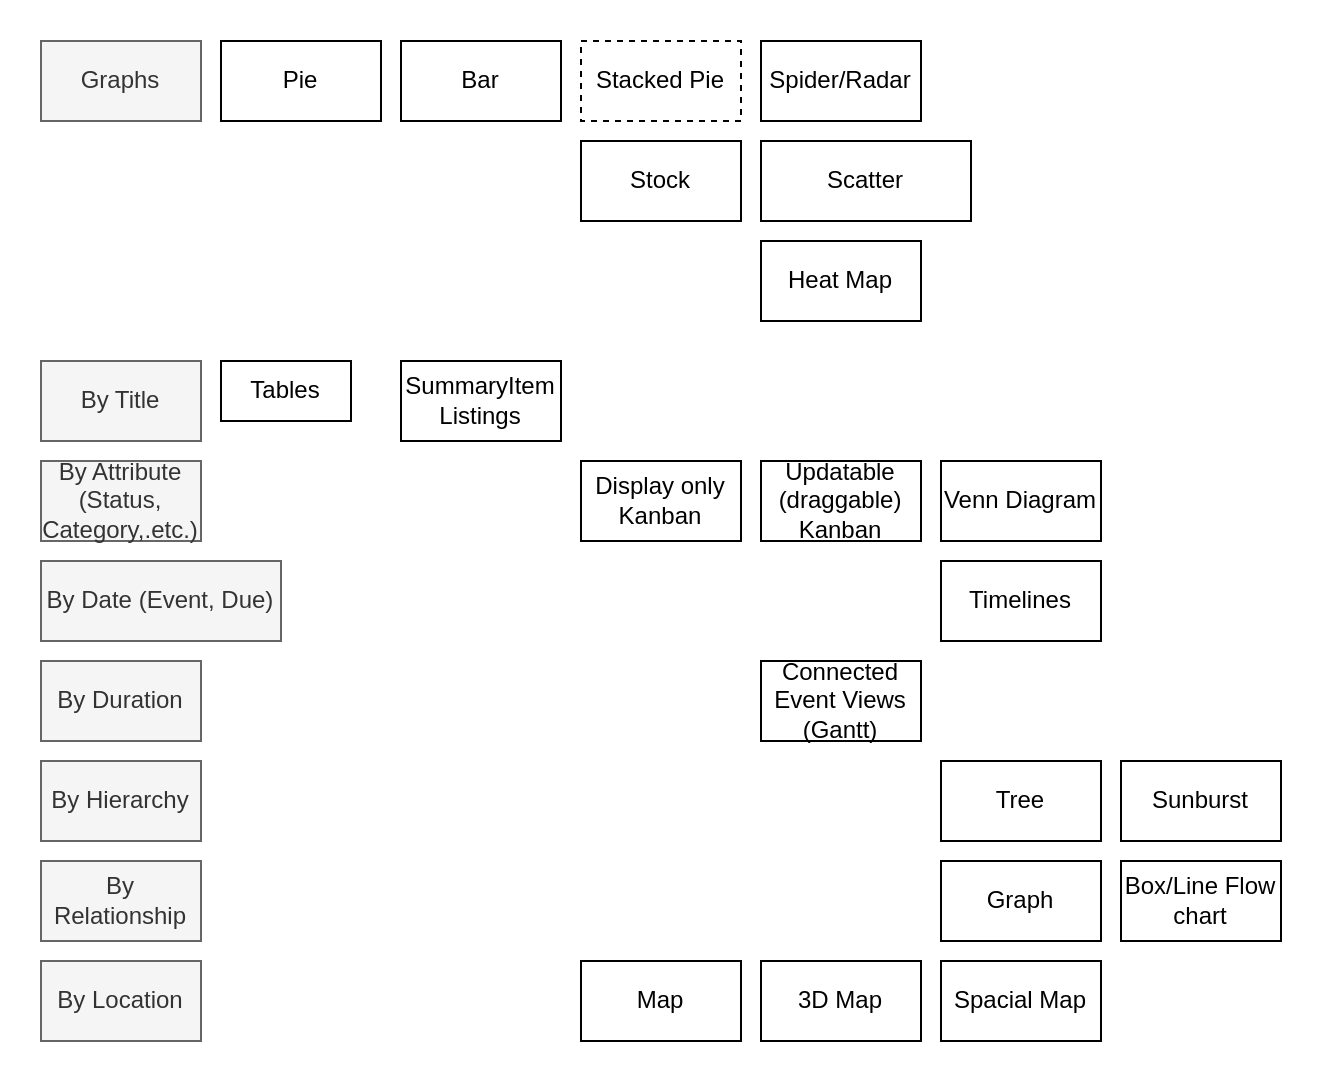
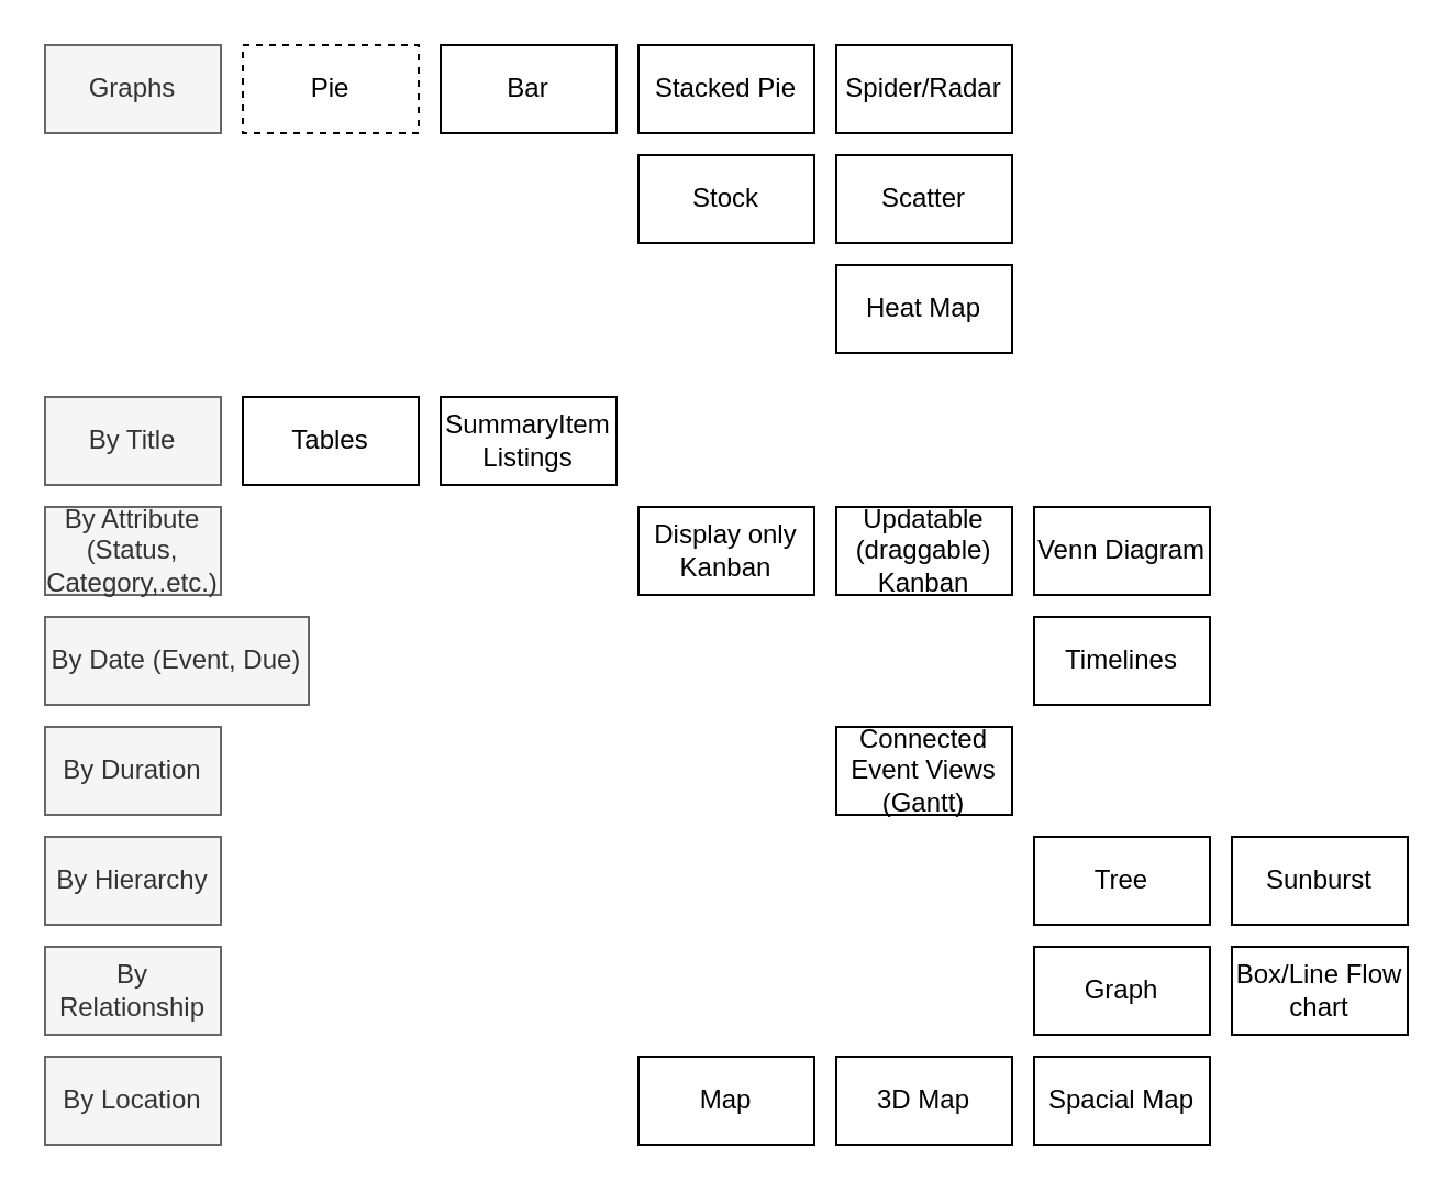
  <mxCell id="0" />
  <mxCell id="1" parent="0" />
  <mxCell id="2" value="By Title" style="rounded=0;whiteSpace=wrap;html=1;fillColor=#f5f5f5;strokeColor=#666666;fontColor=#333333;" vertex="1" parent="1"><mxGeometry x="20" y="180" width="80" height="40" as="geometry" /></mxCell>
  <mxCell id="3" value="By Date (Event, Due)" style="rounded=0;whiteSpace=wrap;html=1;fillColor=#f5f5f5;strokeColor=#666666;fontColor=#333333;" vertex="1" parent="1"><mxGeometry x="20" y="280" width="120" height="40" as="geometry" /></mxCell>
  <mxCell id="4" value="Connected Event Views (Gantt)" style="rounded=0;whiteSpace=wrap;html=1;" vertex="1" parent="1"><mxGeometry x="380" y="330" width="80" height="40" as="geometry" /></mxCell>
- <mxCell id="5" value="Tables" style="rounded=0;whiteSpace=wrap;html=1;" vertex="1" parent="1"><mxGeometry x="110" y="180" width="65" height="30" as="geometry" /></mxCell>
+ <mxCell id="5" value="Tables" style="rounded=0;whiteSpace=wrap;html=1;" vertex="1" parent="1"><mxGeometry x="110" y="180" width="80" height="40" as="geometry" /></mxCell>
  <mxCell id="6" value="SummaryItem Listings" style="rounded=0;whiteSpace=wrap;html=1;" vertex="1" parent="1"><mxGeometry x="200" y="180" width="80" height="40" as="geometry" /></mxCell>
  <mxCell id="7" value="By Attribute&lt;br&gt;(Status, Category,.etc.)" style="rounded=0;whiteSpace=wrap;html=1;fillColor=#f5f5f5;strokeColor=#666666;fontColor=#333333;" vertex="1" parent="1"><mxGeometry x="20" y="230" width="80" height="40" as="geometry" /></mxCell>
  <mxCell id="8" value="Display only&lt;br&gt;Kanban" style="rounded=0;whiteSpace=wrap;html=1;" vertex="1" parent="1"><mxGeometry x="290" y="230" width="80" height="40" as="geometry" /></mxCell>
  <mxCell id="9" value="Updatable (draggable) Kanban" style="rounded=0;whiteSpace=wrap;html=1;" vertex="1" parent="1"><mxGeometry x="380" y="230" width="80" height="40" as="geometry" /></mxCell>
  <mxCell id="10" value="By Relationship" style="rounded=0;whiteSpace=wrap;html=1;fillColor=#f5f5f5;strokeColor=#666666;fontColor=#333333;" vertex="1" parent="1"><mxGeometry x="20" y="430" width="80" height="40" as="geometry" /></mxCell>
  <mxCell id="11" value="Tree" style="rounded=0;whiteSpace=wrap;html=1;" vertex="1" parent="1"><mxGeometry x="470" y="380" width="80" height="40" as="geometry" /></mxCell>
  <mxCell id="12" value="By Hierarchy" style="rounded=0;whiteSpace=wrap;html=1;fillColor=#f5f5f5;strokeColor=#666666;fontColor=#333333;" vertex="1" parent="1"><mxGeometry x="20" y="380" width="80" height="40" as="geometry" /></mxCell>
  <mxCell id="13" value="Graph" style="rounded=0;whiteSpace=wrap;html=1;" vertex="1" parent="1"><mxGeometry x="470" y="430" width="80" height="40" as="geometry" /></mxCell>
  <mxCell id="14" value="Box/Line Flow chart" style="rounded=0;whiteSpace=wrap;html=1;" vertex="1" parent="1"><mxGeometry x="560" y="430" width="80" height="40" as="geometry" /></mxCell>
  <mxCell id="15" value="By Location" style="rounded=0;whiteSpace=wrap;html=1;fillColor=#f5f5f5;strokeColor=#666666;fontColor=#333333;" vertex="1" parent="1"><mxGeometry x="20" y="480" width="80" height="40" as="geometry" /></mxCell>
  <mxCell id="16" value="Map" style="rounded=0;whiteSpace=wrap;html=1;" vertex="1" parent="1"><mxGeometry x="290" y="480" width="80" height="40" as="geometry" /></mxCell>
  <mxCell id="17" value="3D Map" style="rounded=0;whiteSpace=wrap;html=1;" vertex="1" parent="1"><mxGeometry x="380" y="480" width="80" height="40" as="geometry" /></mxCell>
  <mxCell id="18" value="Spacial Map" style="rounded=0;whiteSpace=wrap;html=1;" vertex="1" parent="1"><mxGeometry x="470" y="480" width="80" height="40" as="geometry" /></mxCell>
  <mxCell id="19" value="By Duration" style="rounded=0;whiteSpace=wrap;html=1;fillColor=#f5f5f5;strokeColor=#666666;fontColor=#333333;" vertex="1" parent="1"><mxGeometry x="20" y="330" width="80" height="40" as="geometry" /></mxCell>
  <mxCell id="20" value="Graphs" style="rounded=0;whiteSpace=wrap;html=1;fillColor=#f5f5f5;strokeColor=#666666;fontColor=#333333;" vertex="1" parent="1"><mxGeometry x="20" y="20" width="80" height="40" as="geometry" /></mxCell>
  <mxCell id="21" value="Bar" style="rounded=0;whiteSpace=wrap;html=1;" vertex="1" parent="1"><mxGeometry x="200" y="20" width="80" height="40" as="geometry" /></mxCell>
- <mxCell id="22" value="Pie" style="rounded=0;whiteSpace=wrap;html=1;" vertex="1" parent="1"><mxGeometry x="110" y="20" width="80" height="40" as="geometry" /></mxCell>
+ <mxCell id="22" value="Pie" style="rounded=0;whiteSpace=wrap;html=1;dashed=1;" vertex="1" parent="1"><mxGeometry x="110" y="20" width="80" height="40" as="geometry" /></mxCell>
  <mxCell id="23" value="Spider/Radar" style="rounded=0;whiteSpace=wrap;html=1;" vertex="1" parent="1"><mxGeometry x="380" y="20" width="80" height="40" as="geometry" /></mxCell>
  <mxCell id="24" value="Stock" style="rounded=0;whiteSpace=wrap;html=1;" vertex="1" parent="1"><mxGeometry x="290" y="70" width="80" height="40" as="geometry" /></mxCell>
- <mxCell id="25" value="Scatter" style="rounded=0;whiteSpace=wrap;html=1;" vertex="1" parent="1"><mxGeometry x="380" y="70" width="105" height="40" as="geometry" /></mxCell>
+ <mxCell id="25" value="Scatter" style="rounded=0;whiteSpace=wrap;html=1;" vertex="1" parent="1"><mxGeometry x="380" y="70" width="80" height="40" as="geometry" /></mxCell>
  <mxCell id="26" value="Timelines" style="rounded=0;whiteSpace=wrap;html=1;" vertex="1" parent="1"><mxGeometry x="470" y="280" width="80" height="40" as="geometry" /></mxCell>
  <mxCell id="27" value="Sunburst" style="rounded=0;whiteSpace=wrap;html=1;" vertex="1" parent="1"><mxGeometry x="560" y="380" width="80" height="40" as="geometry" /></mxCell>
- <mxCell id="28" value="Stacked Pie" style="rounded=0;whiteSpace=wrap;html=1;dashed=1;" vertex="1" parent="1"><mxGeometry x="290" y="20" width="80" height="40" as="geometry" /></mxCell>
+ <mxCell id="28" value="Stacked Pie" style="rounded=0;whiteSpace=wrap;html=1;" vertex="1" parent="1"><mxGeometry x="290" y="20" width="80" height="40" as="geometry" /></mxCell>
  <mxCell id="29" value="Venn Diagram" style="rounded=0;whiteSpace=wrap;html=1;" vertex="1" parent="1"><mxGeometry x="470" y="230" width="80" height="40" as="geometry" /></mxCell>
  <mxCell id="30" value="Heat Map" style="rounded=0;whiteSpace=wrap;html=1;" vertex="1" parent="1"><mxGeometry x="380" y="120" width="80" height="40" as="geometry" /></mxCell>
